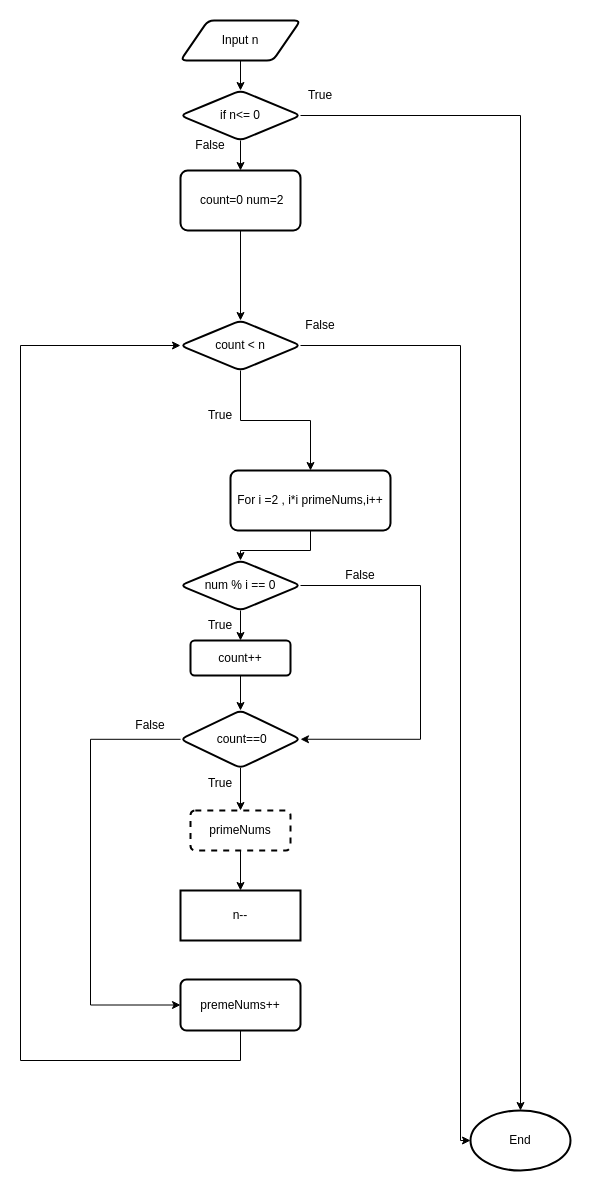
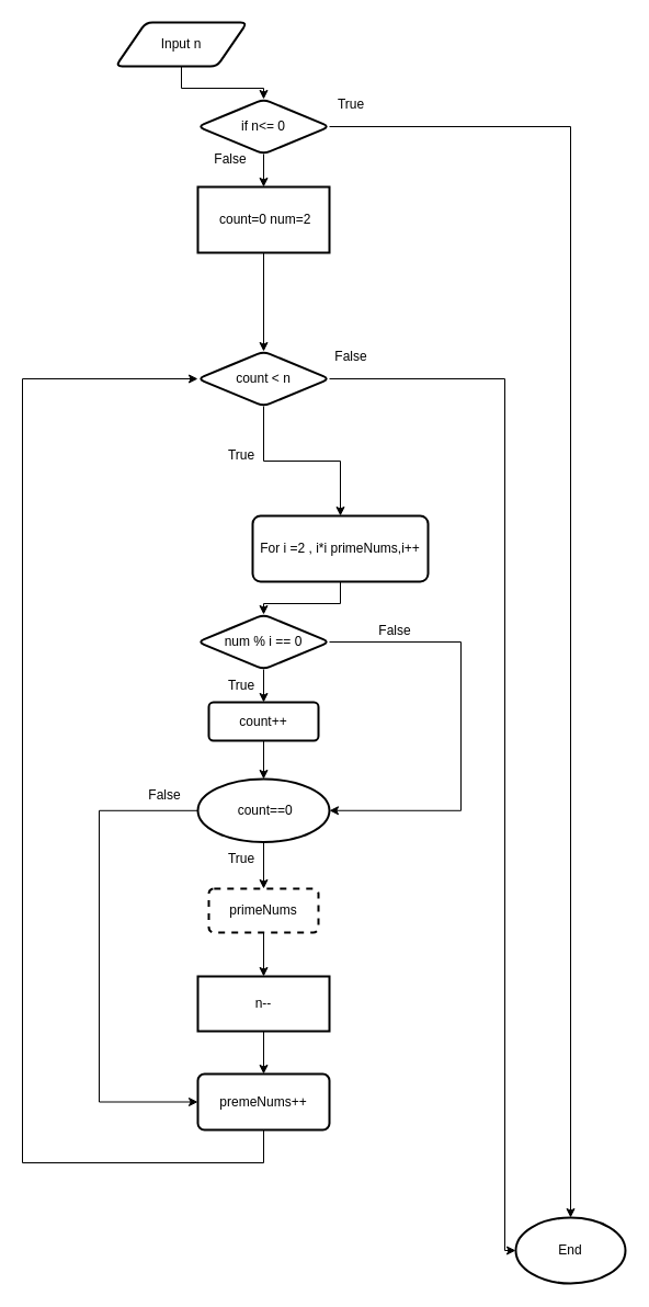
  <mxCell id="0" />
  <mxCell id="1" parent="0" />
  <mxCell id="2" value="End" style="strokeWidth=2;html=1;shape=mxgraph.flowchart.start_1;whiteSpace=wrap;" parent="1" vertex="1"><mxGeometry x="470" y="1110" width="100" height="60" as="geometry" /></mxCell>
  <mxCell id="3" value="" style="edgeStyle=orthogonalEdgeStyle;rounded=0;orthogonalLoop=1;jettySize=auto;html=1;" parent="1" source="4" target="7" edge="1"><mxGeometry relative="1" as="geometry" /></mxCell>
- <mxCell id="4" value="Input n" style="shape=parallelogram;html=1;strokeWidth=2;perimeter=parallelogramPerimeter;whiteSpace=wrap;rounded=1;arcSize=12;size=0.23;" parent="1" vertex="1"><mxGeometry x="180" y="20" width="120" height="40" as="geometry" /></mxCell>
+ <mxCell id="4" value="Input n" style="shape=parallelogram;html=1;strokeWidth=2;perimeter=parallelogramPerimeter;whiteSpace=wrap;rounded=1;arcSize=12;size=0.23;" parent="1" vertex="1"><mxGeometry x="105" y="20" width="120" height="40" as="geometry" /></mxCell>
  <mxCell id="5" value="" style="edgeStyle=orthogonalEdgeStyle;rounded=0;orthogonalLoop=1;jettySize=auto;html=1;entryX=0.5;entryY=0;entryDx=0;entryDy=0;entryPerimeter=0;" parent="1" source="7" target="2" edge="1"><mxGeometry relative="1" as="geometry"><mxPoint x="610" y="1050" as="targetPoint" /></mxGeometry></mxCell>
  <mxCell id="6" value="" style="edgeStyle=orthogonalEdgeStyle;rounded=0;orthogonalLoop=1;jettySize=auto;html=1;" parent="1" source="7" target="11" edge="1"><mxGeometry relative="1" as="geometry" /></mxCell>
  <mxCell id="7" value="if n&amp;lt;= 0" style="rhombus;whiteSpace=wrap;html=1;strokeWidth=2;rounded=1;arcSize=12;" parent="1" vertex="1"><mxGeometry x="180" y="90" width="120" height="50" as="geometry" /></mxCell>
  <mxCell id="8" value="True" style="text;html=1;align=center;verticalAlign=middle;whiteSpace=wrap;rounded=0;" parent="1" vertex="1"><mxGeometry x="290" y="80" width="60" height="30" as="geometry" /></mxCell>
  <mxCell id="9" value="False" style="text;html=1;align=center;verticalAlign=middle;whiteSpace=wrap;rounded=0;" parent="1" vertex="1"><mxGeometry x="180" y="130" width="60" height="30" as="geometry" /></mxCell>
  <mxCell id="10" value="" style="edgeStyle=orthogonalEdgeStyle;rounded=0;orthogonalLoop=1;jettySize=auto;html=1;" parent="1" source="11" target="13" edge="1"><mxGeometry relative="1" as="geometry" /></mxCell>
- <mxCell id="11" value="&amp;nbsp;count=0 num=2" style="whiteSpace=wrap;html=1;strokeWidth=2;rounded=1;arcSize=12;" parent="1" vertex="1"><mxGeometry x="180" y="170" width="120" height="60" as="geometry" /></mxCell>
+ <mxCell id="11" value="&amp;nbsp;count=0 num=2" style="whiteSpace=wrap;html=1;strokeWidth=2;arcSize=12;rounded=0;" parent="1" vertex="1"><mxGeometry x="180" y="170" width="120" height="60" as="geometry" /></mxCell>
  <mxCell id="12" value="" style="edgeStyle=orthogonalEdgeStyle;rounded=0;orthogonalLoop=1;jettySize=auto;html=1;entryX=0.5;entryY=0;entryDx=0;entryDy=0;" parent="1" source="13" target="18" edge="1"><mxGeometry relative="1" as="geometry"><mxPoint x="240" y="400" as="targetPoint" /></mxGeometry></mxCell>
  <mxCell id="13" value="count &amp;lt; n" style="rhombus;whiteSpace=wrap;html=1;strokeWidth=2;rounded=1;arcSize=12;" parent="1" vertex="1"><mxGeometry x="180" y="320" width="120" height="50" as="geometry" /></mxCell>
  <mxCell id="14" style="edgeStyle=orthogonalEdgeStyle;rounded=0;orthogonalLoop=1;jettySize=auto;html=1;entryX=0;entryY=0.5;entryDx=0;entryDy=0;entryPerimeter=0;" parent="1" source="13" target="2" edge="1"><mxGeometry relative="1" as="geometry"><Array as="points"><mxPoint x="460" y="345" /></Array></mxGeometry></mxCell>
  <mxCell id="15" value="True" style="text;html=1;align=center;verticalAlign=middle;whiteSpace=wrap;rounded=0;" parent="1" vertex="1"><mxGeometry x="190" y="400" width="60" height="30" as="geometry" /></mxCell>
  <mxCell id="16" value="False" style="text;html=1;align=center;verticalAlign=middle;whiteSpace=wrap;rounded=0;" parent="1" vertex="1"><mxGeometry x="290" y="310" width="60" height="30" as="geometry" /></mxCell>
  <mxCell id="17" value="" style="edgeStyle=orthogonalEdgeStyle;rounded=0;orthogonalLoop=1;jettySize=auto;html=1;" parent="1" source="18" target="21" edge="1"><mxGeometry relative="1" as="geometry" /></mxCell>
  <mxCell id="18" value="For i =2 , i*i primeNums,i++" style="whiteSpace=wrap;html=1;strokeWidth=2;rounded=1;arcSize=12;" parent="1" vertex="1"><mxGeometry x="230" y="470" width="160" height="60" as="geometry" /></mxCell>
  <mxCell id="19" value="" style="edgeStyle=orthogonalEdgeStyle;rounded=0;orthogonalLoop=1;jettySize=auto;html=1;" parent="1" source="21" target="23" edge="1"><mxGeometry relative="1" as="geometry" /></mxCell>
  <mxCell id="20" style="edgeStyle=orthogonalEdgeStyle;rounded=0;orthogonalLoop=1;jettySize=auto;html=1;entryX=1;entryY=0.5;entryDx=0;entryDy=0;" parent="1" source="21" target="27" edge="1"><mxGeometry relative="1" as="geometry"><Array as="points"><mxPoint x="420" y="585" /><mxPoint x="420" y="739" /></Array></mxGeometry></mxCell>
  <mxCell id="21" value="num % i == 0" style="rhombus;whiteSpace=wrap;html=1;strokeWidth=2;rounded=1;arcSize=12;" parent="1" vertex="1"><mxGeometry x="180" y="560" width="120" height="50" as="geometry" /></mxCell>
  <mxCell id="22" value="" style="edgeStyle=orthogonalEdgeStyle;rounded=0;orthogonalLoop=1;jettySize=auto;html=1;" parent="1" source="23" target="27" edge="1"><mxGeometry relative="1" as="geometry" /></mxCell>
  <mxCell id="23" value="count++" style="whiteSpace=wrap;html=1;strokeWidth=2;rounded=1;arcSize=12;" parent="1" vertex="1"><mxGeometry x="190" y="640" width="100" height="35" as="geometry" /></mxCell>
  <mxCell id="24" value="True" style="text;html=1;align=center;verticalAlign=middle;whiteSpace=wrap;rounded=0;" parent="1" vertex="1"><mxGeometry x="190" y="610" width="60" height="30" as="geometry" /></mxCell>
  <mxCell id="25" value="" style="edgeStyle=orthogonalEdgeStyle;rounded=0;orthogonalLoop=1;jettySize=auto;html=1;" parent="1" source="27" target="30" edge="1"><mxGeometry relative="1" as="geometry" /></mxCell>
  <mxCell id="26" style="edgeStyle=orthogonalEdgeStyle;rounded=0;orthogonalLoop=1;jettySize=auto;html=1;entryX=0;entryY=0.5;entryDx=0;entryDy=0;" parent="1" source="27" target="35" edge="1"><mxGeometry relative="1" as="geometry"><Array as="points"><mxPoint x="90" y="738.75" /><mxPoint x="90" y="1005" /></Array></mxGeometry></mxCell>
- <mxCell id="27" value="&amp;nbsp;count==0" style="rhombus;whiteSpace=wrap;html=1;strokeWidth=2;rounded=1;arcSize=12;" parent="1" vertex="1"><mxGeometry x="180" y="710" width="120" height="57.5" as="geometry" /></mxCell>
+ <mxCell id="27" value="&amp;nbsp;count==0" style="ellipse;whiteSpace=wrap;html=1;strokeWidth=2;arcSize=12;" parent="1" vertex="1"><mxGeometry x="180" y="710" width="120" height="57.5" as="geometry" /></mxCell>
  <mxCell id="28" value="False" style="text;html=1;align=center;verticalAlign=middle;whiteSpace=wrap;rounded=0;" parent="1" vertex="1"><mxGeometry x="330" y="560" width="60" height="30" as="geometry" /></mxCell>
  <mxCell id="29" value="" style="edgeStyle=orthogonalEdgeStyle;rounded=0;orthogonalLoop=1;jettySize=auto;html=1;" parent="1" source="30" target="33" edge="1"><mxGeometry relative="1" as="geometry" /></mxCell>
  <mxCell id="30" value="primeNums" style="whiteSpace=wrap;html=1;strokeWidth=2;rounded=1;arcSize=12;dashed=1;" parent="1" vertex="1"><mxGeometry x="190" y="810" width="100" height="40" as="geometry" /></mxCell>
  <mxCell id="31" value="True" style="text;html=1;align=center;verticalAlign=middle;whiteSpace=wrap;rounded=0;" parent="1" vertex="1"><mxGeometry x="190" y="767.5" width="60" height="30" as="geometry" /></mxCell>
+ <mxCell id="32" value="" style="edgeStyle=orthogonalEdgeStyle;rounded=0;orthogonalLoop=1;jettySize=auto;html=1;" parent="1" source="33" target="35" edge="1"><mxGeometry relative="1" as="geometry" /></mxCell>
  <mxCell id="33" value="n--" style="whiteSpace=wrap;html=1;strokeWidth=2;arcSize=12;rounded=0;" parent="1" vertex="1"><mxGeometry x="180" y="890" width="120" height="50" as="geometry" /></mxCell>
  <mxCell id="34" style="edgeStyle=orthogonalEdgeStyle;rounded=0;orthogonalLoop=1;jettySize=auto;html=1;entryX=0;entryY=0.5;entryDx=0;entryDy=0;" parent="1" source="35" target="13" edge="1"><mxGeometry relative="1" as="geometry"><Array as="points"><mxPoint x="240" y="1060" /><mxPoint x="20" y="1060" /><mxPoint x="20" y="345" /></Array></mxGeometry></mxCell>
  <mxCell id="35" value="premeNums++" style="whiteSpace=wrap;html=1;strokeWidth=2;rounded=1;arcSize=12;" parent="1" vertex="1"><mxGeometry x="180" y="979" width="120" height="51" as="geometry" /></mxCell>
  <mxCell id="36" value="False" style="text;html=1;align=center;verticalAlign=middle;whiteSpace=wrap;rounded=0;" parent="1" vertex="1"><mxGeometry x="120" y="710" width="60" height="30" as="geometry" /></mxCell>
